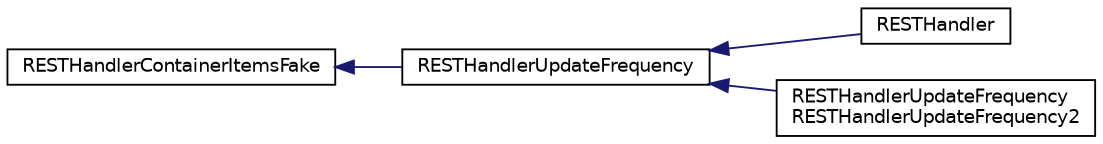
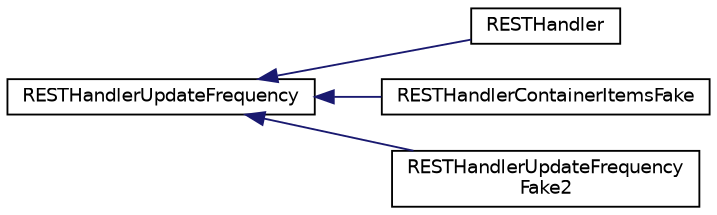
  digraph {
    rankdir=LR
    node [color=black fillcolor=white fontname=Helvetica fontsize=10 shape=record style=filled]
    edge [color=midnightblue dir=back fontname=Helvetica fontsize=10 labelfontname=Helvetica labelfontsize=10 style=solid]
    n1 [height=0.2 label=RESTHandlerUpdateFrequency width=0.4]
    n2 [height=0.2 label=RESTHandler width=0.4]
    n3 [height=0.2 label=RESTHandlerContainerItemsFake width=0.4]
-   n4 [height=0.2 label="RESTHandlerUpdateFrequency\lRESTHandlerUpdateFrequency2" width=0.4]
+   n4 [height=0.2 label="RESTHandlerUpdateFrequency\lFake2" width=0.4]
    n1 -> n2
-   n3 -> n1
+   n1 -> n3
    n1 -> n4
  }
